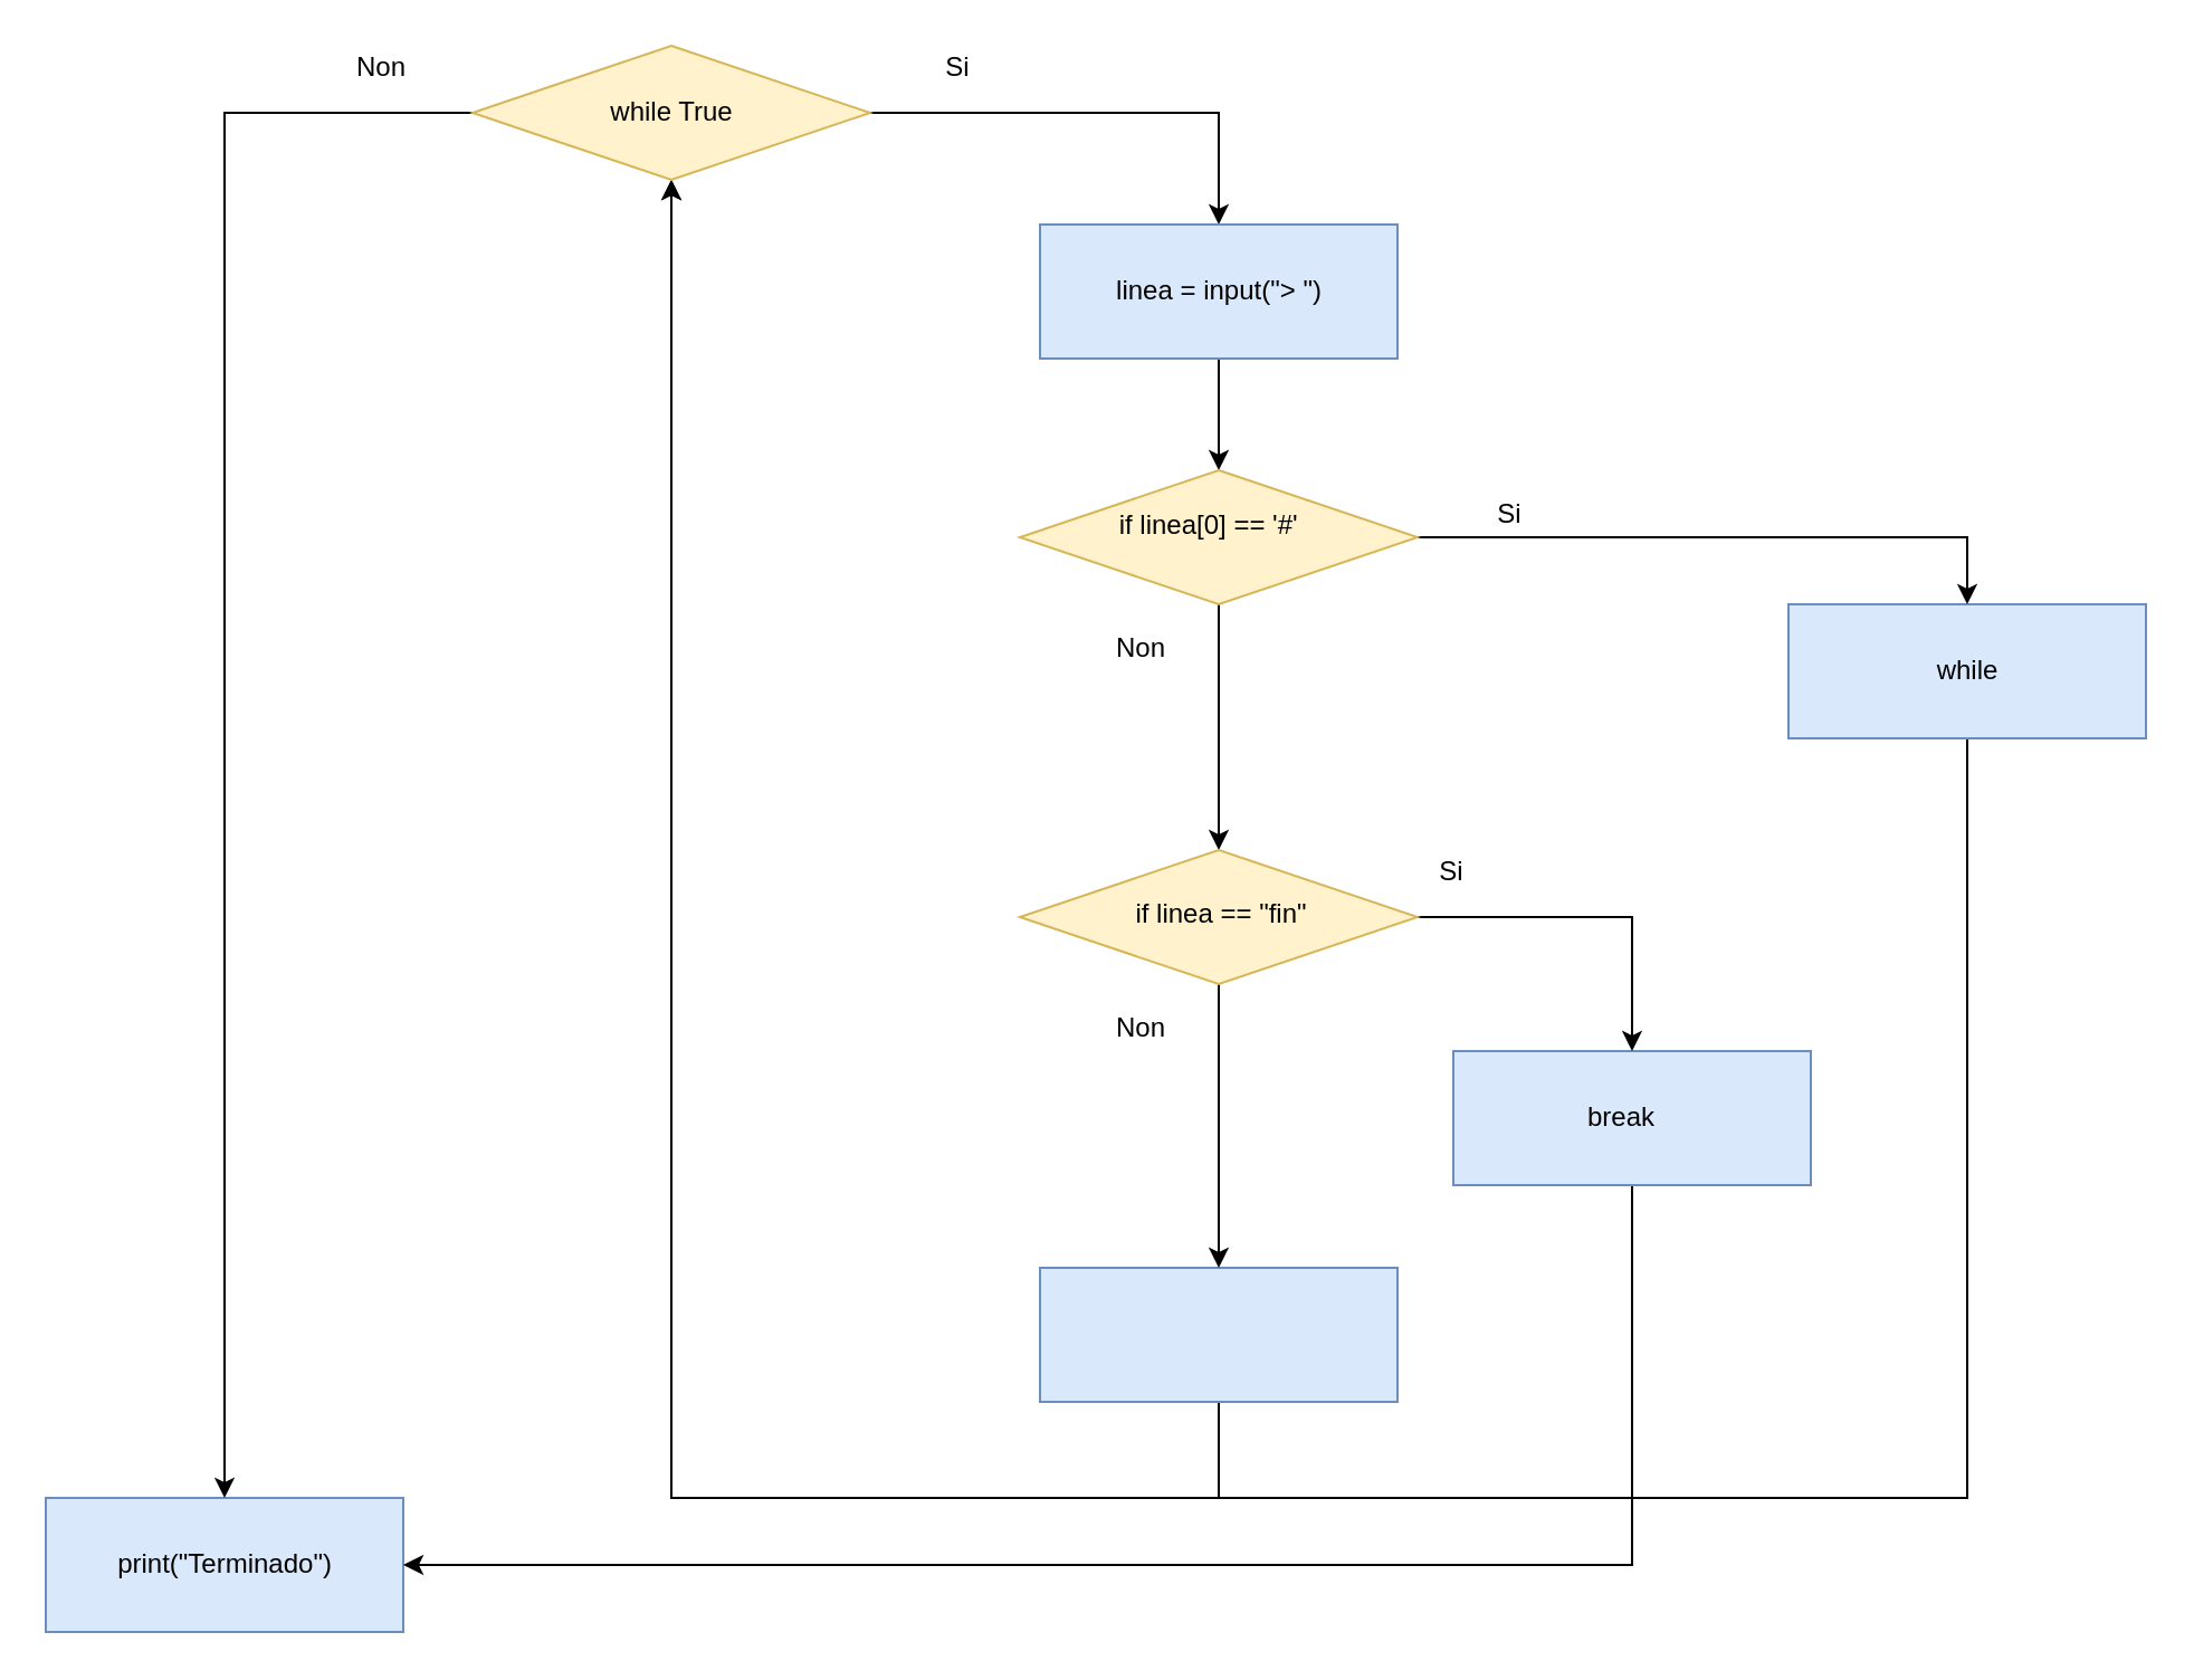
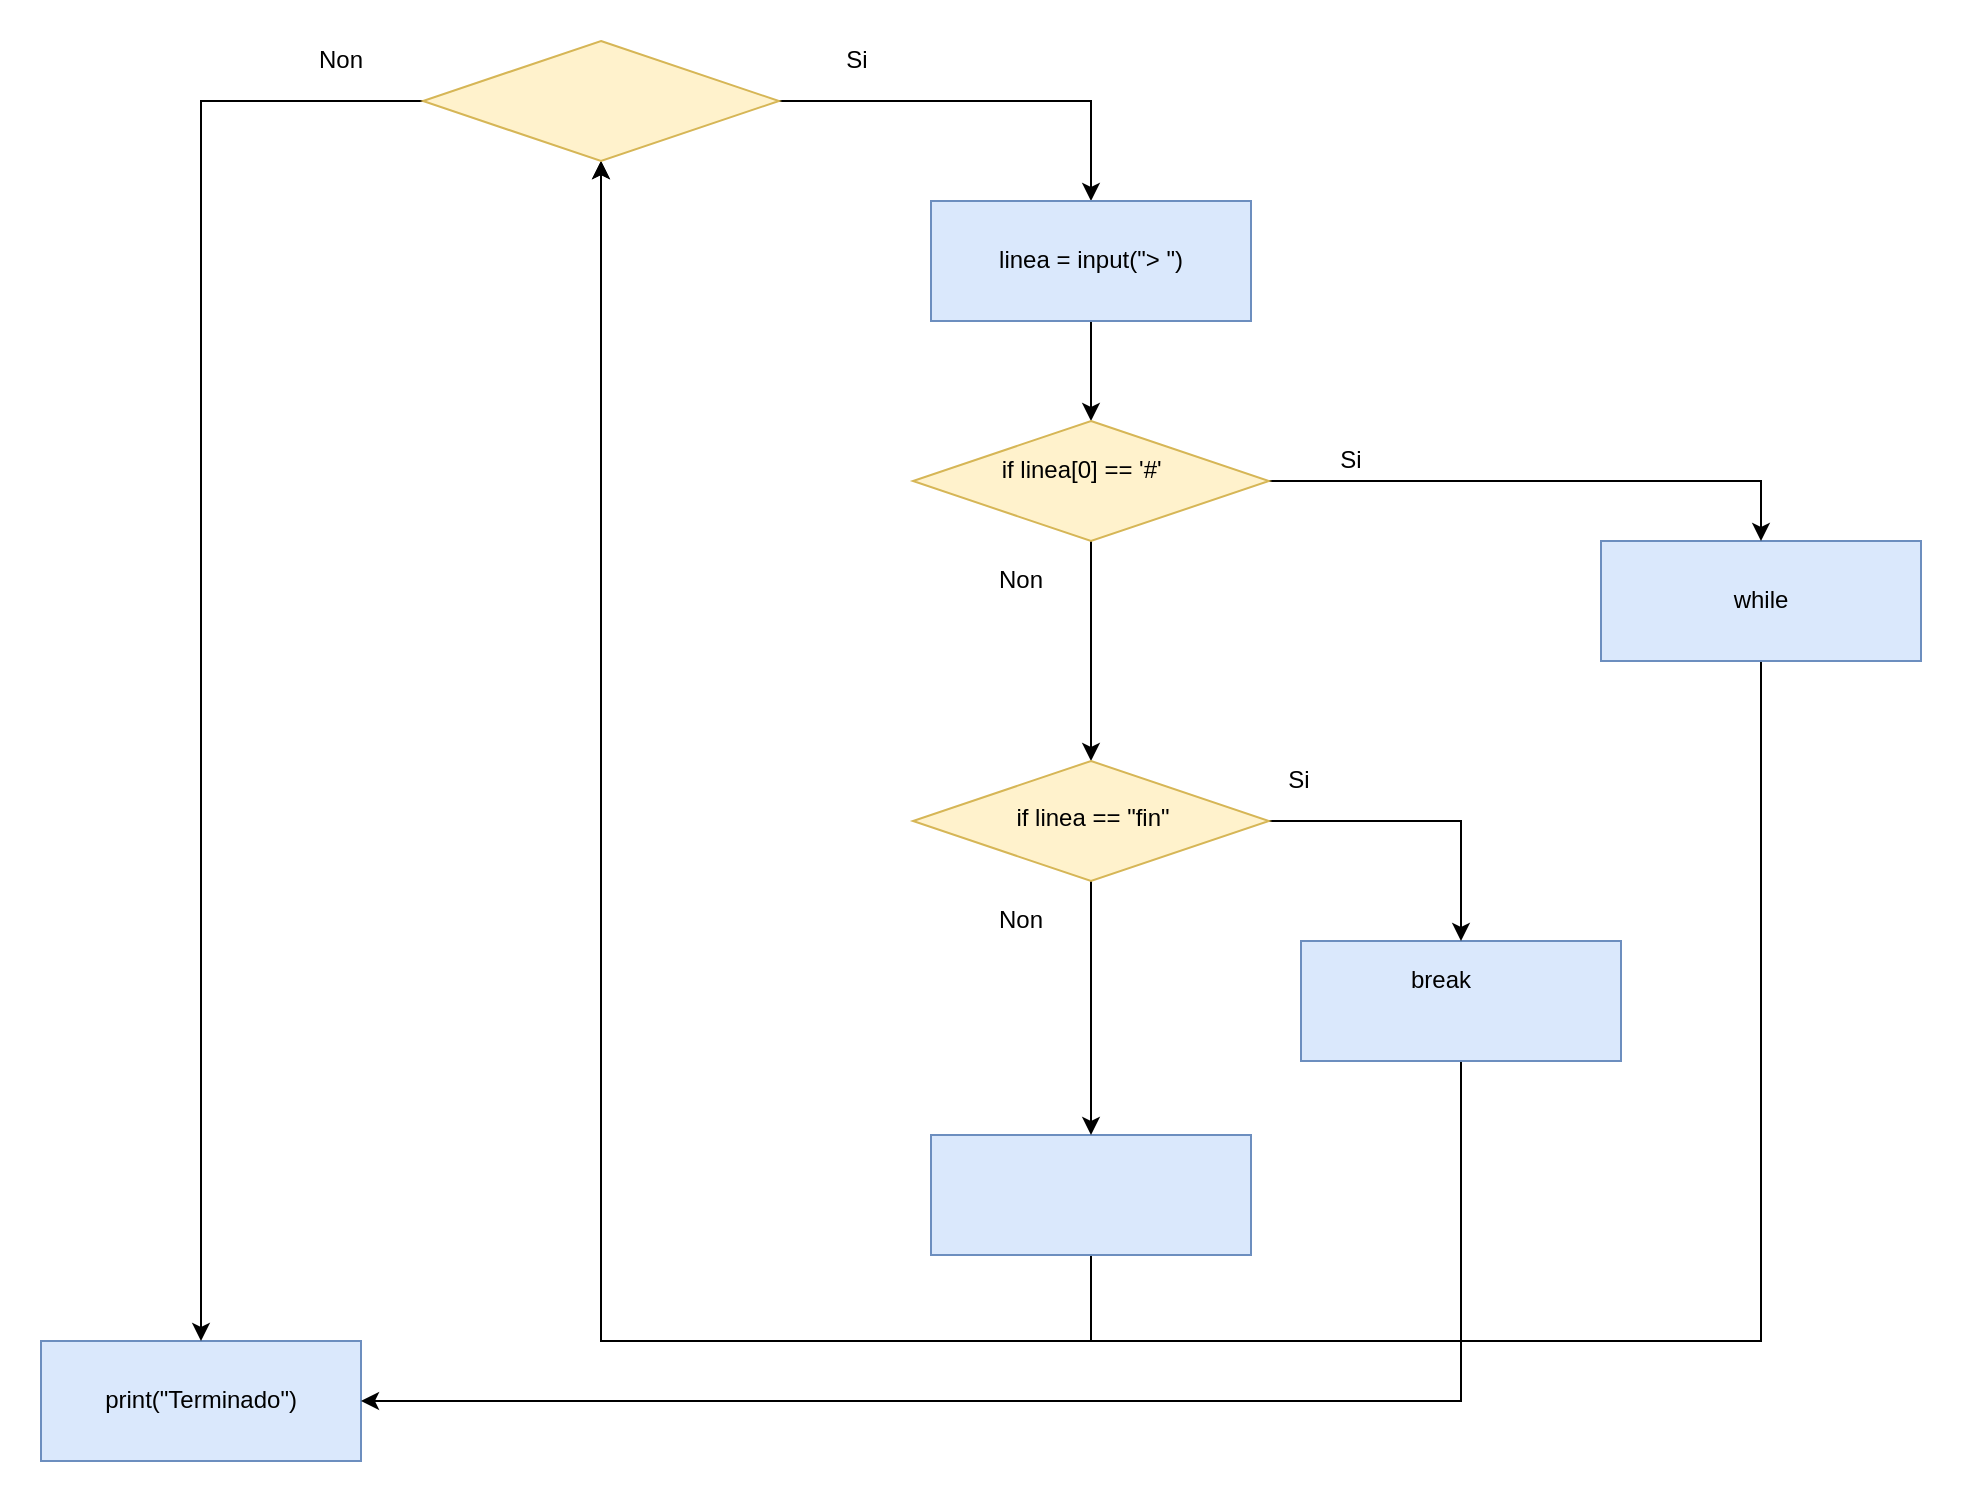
  <mxCell id="0" />
  <mxCell id="1" parent="0" />
  <mxCell id="2" value="" style="rounded=0;whiteSpace=wrap;html=1;fillColor=#dae8fc;strokeColor=#6c8ebf;" vertex="1" parent="1"><mxGeometry x="20" y="670" width="160" height="60" as="geometry" /></mxCell>
  <mxCell id="3" style="edgeStyle=orthogonalEdgeStyle;rounded=0;orthogonalLoop=1;jettySize=auto;html=1;" edge="1" parent="1" source="4" target="11"><mxGeometry relative="1" as="geometry"><Array as="points"><mxPoint x="545" y="670" /><mxPoint x="300" y="670" /></Array></mxGeometry></mxCell>
  <mxCell id="4" value="" style="rounded=0;whiteSpace=wrap;html=1;fillColor=#dae8fc;strokeColor=#6c8ebf;" vertex="1" parent="1"><mxGeometry x="465" y="567" width="160" height="60" as="geometry" /></mxCell>
  <mxCell id="5" style="edgeStyle=orthogonalEdgeStyle;rounded=0;orthogonalLoop=1;jettySize=auto;html=1;entryX=1;entryY=0.5;entryDx=0;entryDy=0;" edge="1" parent="1" source="6" target="2"><mxGeometry relative="1" as="geometry"><Array as="points"><mxPoint x="730" y="700" /></Array></mxGeometry></mxCell>
  <mxCell id="6" value="" style="rounded=0;whiteSpace=wrap;html=1;fillColor=#dae8fc;strokeColor=#6c8ebf;" vertex="1" parent="1"><mxGeometry x="650" y="470" width="160" height="60" as="geometry" /></mxCell>
  <mxCell id="7" style="edgeStyle=orthogonalEdgeStyle;rounded=0;orthogonalLoop=1;jettySize=auto;html=1;entryX=0.5;entryY=1;entryDx=0;entryDy=0;" edge="1" parent="1" source="8" target="11"><mxGeometry relative="1" as="geometry"><Array as="points"><mxPoint x="880" y="670" /><mxPoint x="300" y="670" /></Array></mxGeometry></mxCell>
  <mxCell id="8" value="" style="rounded=0;whiteSpace=wrap;html=1;fillColor=#dae8fc;strokeColor=#6c8ebf;" vertex="1" parent="1"><mxGeometry x="800" y="270" width="160" height="60" as="geometry" /></mxCell>
  <mxCell id="9" style="edgeStyle=orthogonalEdgeStyle;rounded=0;orthogonalLoop=1;jettySize=auto;html=1;" edge="1" parent="1" source="11" target="14"><mxGeometry relative="1" as="geometry" /></mxCell>
  <mxCell id="10" style="edgeStyle=orthogonalEdgeStyle;rounded=0;orthogonalLoop=1;jettySize=auto;html=1;" edge="1" parent="1" source="11" target="2"><mxGeometry relative="1" as="geometry" /></mxCell>
  <mxCell id="11" value="" style="rhombus;whiteSpace=wrap;html=1;fillColor=#fff2cc;strokeColor=#d6b656;" vertex="1" parent="1"><mxGeometry x="211" y="20" width="178" height="60" as="geometry" /></mxCell>
- <mxCell id="12" value="while True" style="text;html=1;resizable=0;autosize=1;align=center;verticalAlign=middle;points=[];fillColor=none;strokeColor=none;rounded=0;" vertex="1" parent="1"><mxGeometry x="265" y="40" width="70" height="20" as="geometry" /></mxCell>
  <mxCell id="13" style="edgeStyle=orthogonalEdgeStyle;rounded=0;orthogonalLoop=1;jettySize=auto;html=1;entryX=0.5;entryY=0;entryDx=0;entryDy=0;" edge="1" parent="1" source="14" target="23"><mxGeometry relative="1" as="geometry" /></mxCell>
  <mxCell id="14" value="" style="rounded=0;whiteSpace=wrap;html=1;fillColor=#dae8fc;strokeColor=#6c8ebf;" vertex="1" parent="1"><mxGeometry x="465" y="100" width="160" height="60" as="geometry" /></mxCell>
  <mxCell id="15" value="&lt;div&gt;linea = input(&quot;&amp;gt; &quot;)&lt;/div&gt;" style="text;html=1;resizable=0;autosize=1;align=center;verticalAlign=middle;points=[];fillColor=none;strokeColor=none;rounded=0;" vertex="1" parent="1"><mxGeometry x="490" y="120" width="110" height="20" as="geometry" /></mxCell>
  <mxCell id="16" value="&lt;div&gt;while&lt;/div&gt;" style="text;html=1;resizable=0;autosize=1;align=center;verticalAlign=middle;points=[];fillColor=none;strokeColor=none;rounded=0;" vertex="1" parent="1"><mxGeometry x="850" y="290" width="60" height="20" as="geometry" /></mxCell>
  <mxCell id="17" value="print(&quot;Terminado&quot;)" style="text;html=1;resizable=0;autosize=1;align=center;verticalAlign=middle;points=[];fillColor=none;strokeColor=none;rounded=0;" vertex="1" parent="1"><mxGeometry x="45" y="690" width="110" height="20" as="geometry" /></mxCell>
  <mxCell id="18" value="Si" style="text;html=1;resizable=0;autosize=1;align=center;verticalAlign=middle;points=[];fillColor=none;strokeColor=none;rounded=0;" vertex="1" parent="1"><mxGeometry x="413" y="20" width="30" height="20" as="geometry" /></mxCell>
  <mxCell id="19" value="Non" style="text;html=1;resizable=0;autosize=1;align=center;verticalAlign=middle;points=[];fillColor=none;strokeColor=none;rounded=0;" vertex="1" parent="1"><mxGeometry x="150" y="20" width="40" height="20" as="geometry" /></mxCell>
- <mxCell id="20" value="break" style="text;html=1;resizable=0;autosize=1;align=center;verticalAlign=middle;points=[];fillColor=none;strokeColor=none;rounded=0;" vertex="1" parent="1"><mxGeometry x="700" y="490" width="50" height="20" as="geometry" /></mxCell>
+ <mxCell id="20" value="break" style="text;html=1;resizable=0;autosize=1;align=center;verticalAlign=middle;points=[];fillColor=none;strokeColor=none;rounded=0;" vertex="1" parent="1"><mxGeometry x="695" y="480" width="50" height="20" as="geometry" /></mxCell>
  <mxCell id="21" style="edgeStyle=orthogonalEdgeStyle;rounded=0;orthogonalLoop=1;jettySize=auto;html=1;entryX=0.5;entryY=0;entryDx=0;entryDy=0;" edge="1" parent="1" source="23" target="8"><mxGeometry relative="1" as="geometry" /></mxCell>
  <mxCell id="22" style="edgeStyle=orthogonalEdgeStyle;rounded=0;orthogonalLoop=1;jettySize=auto;html=1;" edge="1" parent="1" source="23" target="27"><mxGeometry relative="1" as="geometry" /></mxCell>
  <mxCell id="23" value="" style="rhombus;whiteSpace=wrap;html=1;fillColor=#fff2cc;strokeColor=#d6b656;" vertex="1" parent="1"><mxGeometry x="456" y="210" width="178" height="60" as="geometry" /></mxCell>
  <mxCell id="24" value="if linea[0] == '#'&amp;nbsp;" style="text;html=1;resizable=0;autosize=1;align=center;verticalAlign=middle;points=[];fillColor=none;strokeColor=none;rounded=0;" vertex="1" parent="1"><mxGeometry x="492" y="225" width="100" height="20" as="geometry" /></mxCell>
  <mxCell id="25" style="edgeStyle=orthogonalEdgeStyle;rounded=0;orthogonalLoop=1;jettySize=auto;html=1;entryX=0.5;entryY=0;entryDx=0;entryDy=0;" edge="1" parent="1" source="27" target="6"><mxGeometry relative="1" as="geometry" /></mxCell>
  <mxCell id="26" style="edgeStyle=orthogonalEdgeStyle;rounded=0;orthogonalLoop=1;jettySize=auto;html=1;entryX=0.5;entryY=0;entryDx=0;entryDy=0;" edge="1" parent="1" source="27" target="4"><mxGeometry relative="1" as="geometry" /></mxCell>
  <mxCell id="27" value="" style="rhombus;whiteSpace=wrap;html=1;fillColor=#fff2cc;strokeColor=#d6b656;" vertex="1" parent="1"><mxGeometry x="456" y="380" width="178" height="60" as="geometry" /></mxCell>
  <mxCell id="28" value="if linea == &quot;fin&quot;" style="text;html=1;resizable=0;autosize=1;align=center;verticalAlign=middle;points=[];fillColor=none;strokeColor=none;rounded=0;" vertex="1" parent="1"><mxGeometry x="501" y="399" width="90" height="20" as="geometry" /></mxCell>
  <mxCell id="29" value="Si" style="text;html=1;resizable=0;autosize=1;align=center;verticalAlign=middle;points=[];fillColor=none;strokeColor=none;rounded=0;" vertex="1" parent="1"><mxGeometry x="660" y="220" width="30" height="20" as="geometry" /></mxCell>
  <mxCell id="30" value="Non" style="text;html=1;resizable=0;autosize=1;align=center;verticalAlign=middle;points=[];fillColor=none;strokeColor=none;rounded=0;" vertex="1" parent="1"><mxGeometry x="490" y="280" width="40" height="20" as="geometry" /></mxCell>
  <mxCell id="31" value="Si" style="text;html=1;resizable=0;autosize=1;align=center;verticalAlign=middle;points=[];fillColor=none;strokeColor=none;rounded=0;" vertex="1" parent="1"><mxGeometry x="634" y="380" width="30" height="20" as="geometry" /></mxCell>
  <mxCell id="32" value="Non" style="text;html=1;resizable=0;autosize=1;align=center;verticalAlign=middle;points=[];fillColor=none;strokeColor=none;rounded=0;" vertex="1" parent="1"><mxGeometry x="490" y="450" width="40" height="20" as="geometry" /></mxCell>
